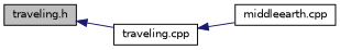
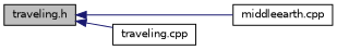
  digraph {
    rankdir=LR
    node [color=black fillcolor=white fontname=Helvetica fontsize=10 shape=record style=filled]
    edge [color=midnightblue dir=back fontname=Helvetica fontsize=10 labelfontname=Helvetica labelfontsize=10 style=solid]
    n1 [fillcolor=grey75 fontcolor=black height=0.2 label="traveling.h" width=0.4]
    n2 [height=0.2 label="middleearth.cpp" width=0.4]
    n3 [height=0.2 label="traveling.cpp" width=0.4]
-   n3 -> n2
+   n1 -> n2
    n1 -> n3
  }
